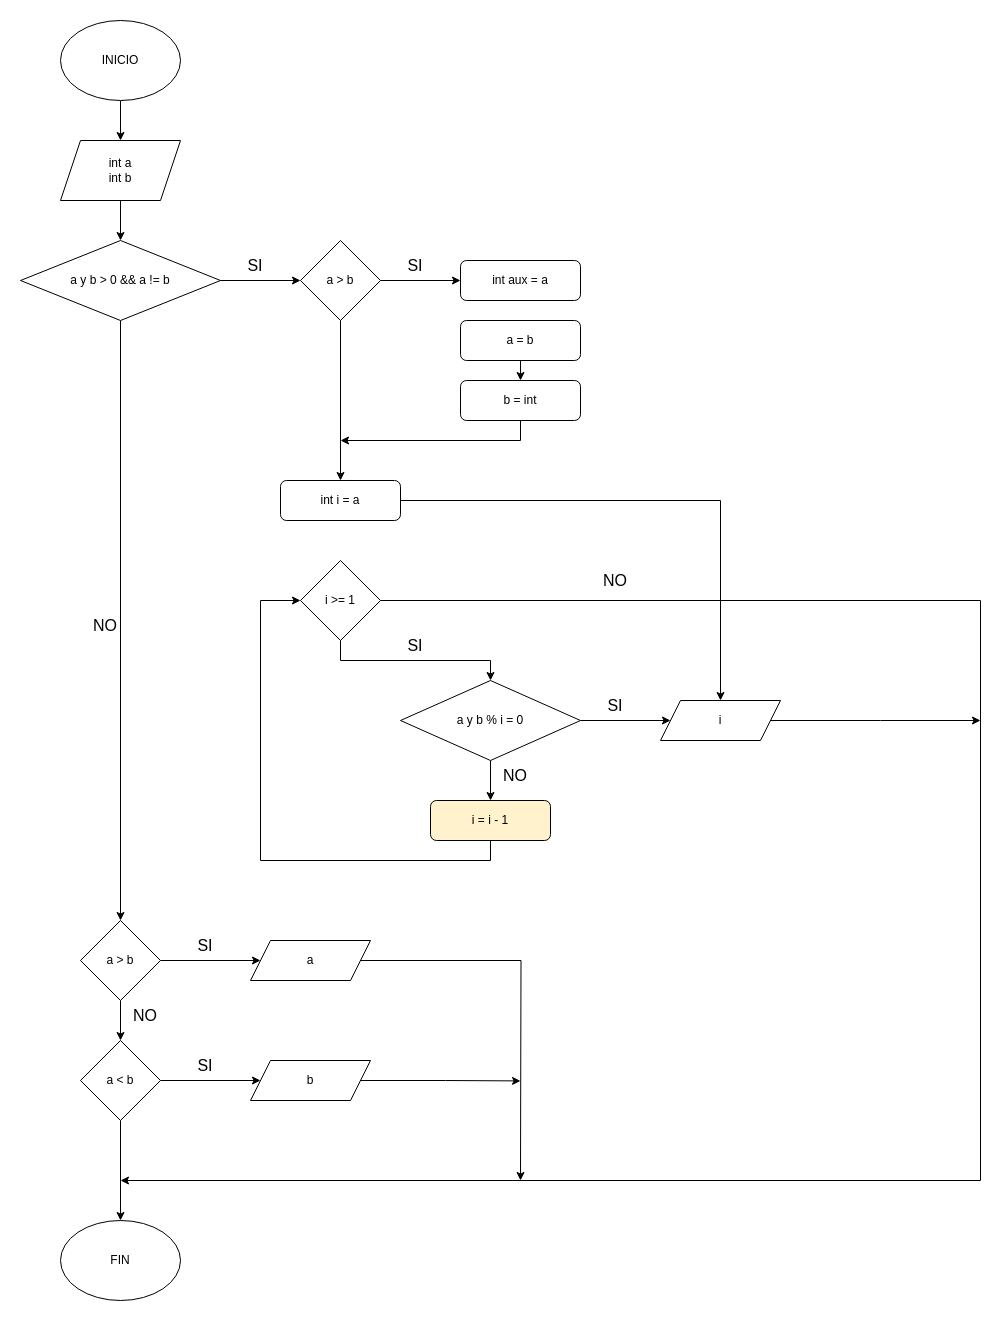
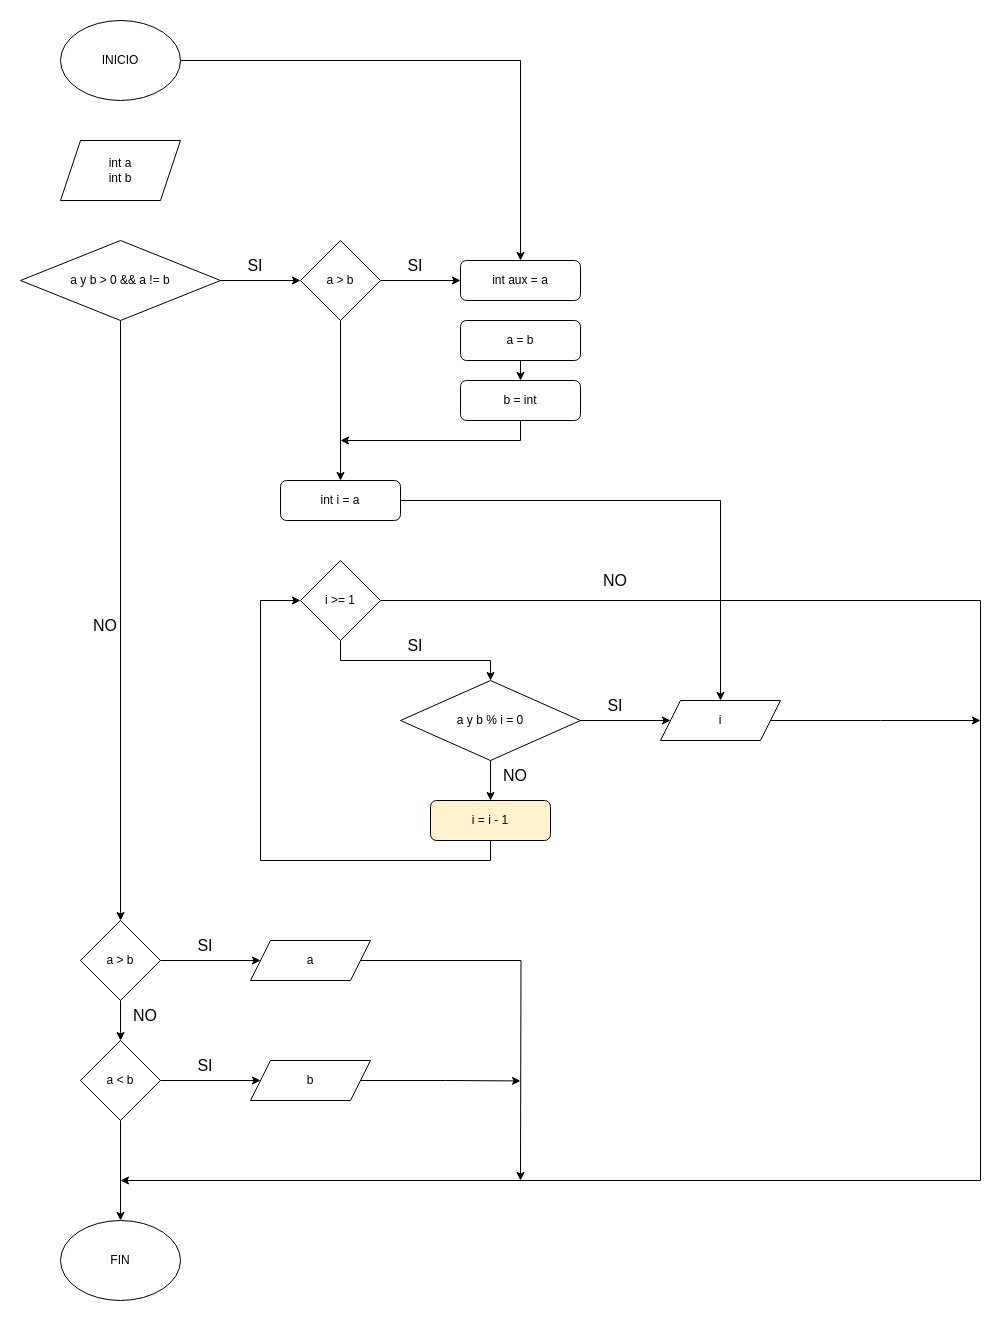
  <mxCell id="0" />
  <mxCell id="1" parent="0" />
- <mxCell id="2" value="" style="edgeStyle=orthogonalEdgeStyle;rounded=0;orthogonalLoop=1;jettySize=auto;html=1;" edge="1" parent="1" source="3" target="5"><mxGeometry relative="1" as="geometry" /></mxCell>
+ <mxCell id="2" value="" style="edgeStyle=orthogonalEdgeStyle;rounded=0;orthogonalLoop=1;jettySize=auto;html=1;" edge="1" parent="1" source="3" target="12"><mxGeometry relative="1" as="geometry" /></mxCell>
  <mxCell id="3" value="INICIO" style="ellipse;whiteSpace=wrap;html=1;" vertex="1" parent="1"><mxGeometry x="60" y="20" width="120" height="80" as="geometry" /></mxCell>
- <mxCell id="4" value="" style="edgeStyle=orthogonalEdgeStyle;rounded=0;orthogonalLoop=1;jettySize=auto;html=1;" edge="1" parent="1" source="5" target="8"><mxGeometry relative="1" as="geometry" /></mxCell>
  <mxCell id="5" value="int a&lt;div&gt;int b&lt;/div&gt;" style="shape=parallelogram;perimeter=parallelogramPerimeter;whiteSpace=wrap;html=1;fixedSize=1;" vertex="1" parent="1"><mxGeometry x="60" y="140" width="120" height="60" as="geometry" /></mxCell>
  <mxCell id="6" value="" style="edgeStyle=orthogonalEdgeStyle;rounded=0;orthogonalLoop=1;jettySize=auto;html=1;" edge="1" parent="1" source="8" target="11"><mxGeometry relative="1" as="geometry" /></mxCell>
  <mxCell id="7" style="edgeStyle=orthogonalEdgeStyle;rounded=0;orthogonalLoop=1;jettySize=auto;html=1;exitX=0.5;exitY=1;exitDx=0;exitDy=0;entryX=0.5;entryY=0;entryDx=0;entryDy=0;" edge="1" parent="1" source="8" target="24"><mxGeometry relative="1" as="geometry" /></mxCell>
  <mxCell id="8" value="a y b &amp;gt; 0 &amp;amp;&amp;amp; a != b" style="rhombus;whiteSpace=wrap;html=1;" vertex="1" parent="1"><mxGeometry x="20" y="240" width="200" height="80" as="geometry" /></mxCell>
  <mxCell id="9" value="" style="edgeStyle=orthogonalEdgeStyle;rounded=0;orthogonalLoop=1;jettySize=auto;html=1;" edge="1" parent="1" source="11" target="12"><mxGeometry relative="1" as="geometry" /></mxCell>
  <mxCell id="10" style="edgeStyle=orthogonalEdgeStyle;rounded=0;orthogonalLoop=1;jettySize=auto;html=1;exitX=0.5;exitY=1;exitDx=0;exitDy=0;" edge="1" parent="1" source="11" target="18"><mxGeometry relative="1" as="geometry" /></mxCell>
  <mxCell id="11" value="a &amp;gt; b" style="rhombus;whiteSpace=wrap;html=1;" vertex="1" parent="1"><mxGeometry x="300" y="240" width="80" height="80" as="geometry" /></mxCell>
  <mxCell id="12" value="int aux = a" style="rounded=1;whiteSpace=wrap;html=1;" vertex="1" parent="1"><mxGeometry x="460" y="260" width="120" height="40" as="geometry" /></mxCell>
  <mxCell id="13" style="edgeStyle=orthogonalEdgeStyle;rounded=0;orthogonalLoop=1;jettySize=auto;html=1;exitX=0.5;exitY=1;exitDx=0;exitDy=0;entryX=0.5;entryY=0;entryDx=0;entryDy=0;" edge="1" parent="1" source="14" target="16"><mxGeometry relative="1" as="geometry" /></mxCell>
  <mxCell id="14" value="a = b" style="rounded=1;whiteSpace=wrap;html=1;" vertex="1" parent="1"><mxGeometry x="460" y="320" width="120" height="40" as="geometry" /></mxCell>
  <mxCell id="15" style="edgeStyle=orthogonalEdgeStyle;rounded=0;orthogonalLoop=1;jettySize=auto;html=1;exitX=0.5;exitY=1;exitDx=0;exitDy=0;" edge="1" parent="1" source="16"><mxGeometry relative="1" as="geometry"><mxPoint x="340" y="440" as="targetPoint" /><Array as="points"><mxPoint x="520" y="440" /></Array></mxGeometry></mxCell>
  <mxCell id="16" value="b = int" style="rounded=1;whiteSpace=wrap;html=1;" vertex="1" parent="1"><mxGeometry x="460" y="380" width="120" height="40" as="geometry" /></mxCell>
  <mxCell id="17" value="" style="edgeStyle=orthogonalEdgeStyle;rounded=0;orthogonalLoop=1;jettySize=auto;html=1;" edge="1" parent="1" source="18" target="33"><mxGeometry relative="1" as="geometry" /></mxCell>
  <mxCell id="18" value="int i = a" style="rounded=1;whiteSpace=wrap;html=1;" vertex="1" parent="1"><mxGeometry x="280" y="480" width="120" height="40" as="geometry" /></mxCell>
  <mxCell id="19" style="edgeStyle=orthogonalEdgeStyle;rounded=0;orthogonalLoop=1;jettySize=auto;html=1;exitX=0.5;exitY=1;exitDx=0;exitDy=0;entryX=0.5;entryY=0;entryDx=0;entryDy=0;" edge="1" parent="1" source="21" target="30"><mxGeometry relative="1" as="geometry" /></mxCell>
  <mxCell id="20" style="edgeStyle=orthogonalEdgeStyle;rounded=0;orthogonalLoop=1;jettySize=auto;html=1;exitX=1;exitY=0.5;exitDx=0;exitDy=0;" edge="1" parent="1" source="21"><mxGeometry relative="1" as="geometry"><mxPoint x="120" y="1180" as="targetPoint" /><Array as="points"><mxPoint x="980" y="600" /><mxPoint x="980" y="1180" /></Array></mxGeometry></mxCell>
  <mxCell id="21" value="i &amp;gt;= 1" style="rhombus;whiteSpace=wrap;html=1;" vertex="1" parent="1"><mxGeometry x="300" y="560" width="80" height="80" as="geometry" /></mxCell>
  <mxCell id="22" style="edgeStyle=orthogonalEdgeStyle;rounded=0;orthogonalLoop=1;jettySize=auto;html=1;exitX=1;exitY=0.5;exitDx=0;exitDy=0;" edge="1" parent="1" source="24" target="39"><mxGeometry relative="1" as="geometry" /></mxCell>
  <mxCell id="23" value="" style="edgeStyle=orthogonalEdgeStyle;rounded=0;orthogonalLoop=1;jettySize=auto;html=1;" edge="1" parent="1" source="24" target="42"><mxGeometry relative="1" as="geometry" /></mxCell>
  <mxCell id="24" value="a &amp;gt; b" style="rhombus;whiteSpace=wrap;html=1;" vertex="1" parent="1"><mxGeometry x="80" y="920" width="80" height="80" as="geometry" /></mxCell>
  <mxCell id="25" value="SI" style="text;html=1;align=center;verticalAlign=middle;whiteSpace=wrap;rounded=0;fontSize=16;" vertex="1" parent="1"><mxGeometry x="240" y="250" width="30" height="30" as="geometry" /></mxCell>
  <mxCell id="26" value="SI" style="text;html=1;align=center;verticalAlign=middle;whiteSpace=wrap;rounded=0;fontSize=16;" vertex="1" parent="1"><mxGeometry x="400" y="250" width="30" height="30" as="geometry" /></mxCell>
  <mxCell id="27" value="NO" style="text;html=1;align=center;verticalAlign=middle;whiteSpace=wrap;rounded=0;fontSize=16;" vertex="1" parent="1"><mxGeometry x="90" y="610" width="30" height="30" as="geometry" /></mxCell>
  <mxCell id="28" value="" style="edgeStyle=orthogonalEdgeStyle;rounded=0;orthogonalLoop=1;jettySize=auto;html=1;" edge="1" parent="1" source="30" target="33"><mxGeometry relative="1" as="geometry" /></mxCell>
  <mxCell id="29" style="edgeStyle=orthogonalEdgeStyle;rounded=0;orthogonalLoop=1;jettySize=auto;html=1;exitX=0.5;exitY=1;exitDx=0;exitDy=0;entryX=0.5;entryY=0;entryDx=0;entryDy=0;" edge="1" parent="1" source="30" target="35"><mxGeometry relative="1" as="geometry" /></mxCell>
  <mxCell id="30" value="a y b % i = 0" style="rhombus;whiteSpace=wrap;html=1;" vertex="1" parent="1"><mxGeometry x="400" y="680" width="180" height="80" as="geometry" /></mxCell>
  <mxCell id="31" value="SI" style="text;html=1;align=center;verticalAlign=middle;whiteSpace=wrap;rounded=0;fontSize=16;" vertex="1" parent="1"><mxGeometry x="400" y="630" width="30" height="30" as="geometry" /></mxCell>
  <mxCell id="32" style="edgeStyle=orthogonalEdgeStyle;rounded=0;orthogonalLoop=1;jettySize=auto;html=1;exitX=1;exitY=0.5;exitDx=0;exitDy=0;" edge="1" parent="1" source="33"><mxGeometry relative="1" as="geometry"><mxPoint x="980" y="720" as="targetPoint" /></mxGeometry></mxCell>
  <mxCell id="33" value="i" style="shape=parallelogram;perimeter=parallelogramPerimeter;whiteSpace=wrap;html=1;fixedSize=1;" vertex="1" parent="1"><mxGeometry x="660" y="700" width="120" height="40" as="geometry" /></mxCell>
  <mxCell id="34" style="edgeStyle=orthogonalEdgeStyle;rounded=0;orthogonalLoop=1;jettySize=auto;html=1;exitX=0.5;exitY=1;exitDx=0;exitDy=0;entryX=0;entryY=0.5;entryDx=0;entryDy=0;" edge="1" parent="1" source="35" target="21"><mxGeometry relative="1" as="geometry"><Array as="points"><mxPoint x="490" y="860" /><mxPoint x="260" y="860" /><mxPoint x="260" y="600" /></Array></mxGeometry></mxCell>
  <mxCell id="35" value="i = i - 1" style="rounded=1;whiteSpace=wrap;html=1;fillColor=#fff2cc;" vertex="1" parent="1"><mxGeometry x="430" y="800" width="120" height="40" as="geometry" /></mxCell>
  <mxCell id="36" value="SI" style="text;html=1;align=center;verticalAlign=middle;whiteSpace=wrap;rounded=0;fontSize=16;" vertex="1" parent="1"><mxGeometry x="600" y="690" width="30" height="30" as="geometry" /></mxCell>
  <mxCell id="37" value="NO" style="text;html=1;align=center;verticalAlign=middle;whiteSpace=wrap;rounded=0;fontSize=16;" vertex="1" parent="1"><mxGeometry x="500" y="760" width="30" height="30" as="geometry" /></mxCell>
  <mxCell id="38" style="edgeStyle=orthogonalEdgeStyle;rounded=0;orthogonalLoop=1;jettySize=auto;html=1;exitX=1;exitY=0.5;exitDx=0;exitDy=0;" edge="1" parent="1" source="39"><mxGeometry relative="1" as="geometry"><mxPoint x="520" y="1180" as="targetPoint" /></mxGeometry></mxCell>
  <mxCell id="39" value="a" style="shape=parallelogram;perimeter=parallelogramPerimeter;whiteSpace=wrap;html=1;fixedSize=1;" vertex="1" parent="1"><mxGeometry x="250" y="940" width="120" height="40" as="geometry" /></mxCell>
  <mxCell id="40" value="" style="edgeStyle=orthogonalEdgeStyle;rounded=0;orthogonalLoop=1;jettySize=auto;html=1;" edge="1" parent="1" source="42" target="44"><mxGeometry relative="1" as="geometry" /></mxCell>
  <mxCell id="41" value="" style="edgeStyle=orthogonalEdgeStyle;rounded=0;orthogonalLoop=1;jettySize=auto;html=1;" edge="1" parent="1" source="42" target="45"><mxGeometry relative="1" as="geometry" /></mxCell>
  <mxCell id="42" value="a &amp;lt; b" style="rhombus;whiteSpace=wrap;html=1;" vertex="1" parent="1"><mxGeometry x="80" y="1040" width="80" height="80" as="geometry" /></mxCell>
  <mxCell id="43" style="edgeStyle=orthogonalEdgeStyle;rounded=0;orthogonalLoop=1;jettySize=auto;html=1;exitX=1;exitY=0.5;exitDx=0;exitDy=0;" edge="1" parent="1" source="44"><mxGeometry relative="1" as="geometry"><mxPoint x="520" y="1080.429" as="targetPoint" /></mxGeometry></mxCell>
  <mxCell id="44" value="b" style="shape=parallelogram;perimeter=parallelogramPerimeter;whiteSpace=wrap;html=1;fixedSize=1;" vertex="1" parent="1"><mxGeometry x="250" y="1060" width="120" height="40" as="geometry" /></mxCell>
  <mxCell id="45" value="FIN" style="ellipse;whiteSpace=wrap;html=1;" vertex="1" parent="1"><mxGeometry x="60" y="1220" width="120" height="80" as="geometry" /></mxCell>
  <mxCell id="46" value="NO" style="text;html=1;align=center;verticalAlign=middle;whiteSpace=wrap;rounded=0;fontSize=16;" vertex="1" parent="1"><mxGeometry x="130" y="1000" width="30" height="30" as="geometry" /></mxCell>
  <mxCell id="47" value="SI" style="text;html=1;align=center;verticalAlign=middle;whiteSpace=wrap;rounded=0;fontSize=16;" vertex="1" parent="1"><mxGeometry x="190" y="930" width="30" height="30" as="geometry" /></mxCell>
  <mxCell id="48" value="SI" style="text;html=1;align=center;verticalAlign=middle;whiteSpace=wrap;rounded=0;fontSize=16;" vertex="1" parent="1"><mxGeometry x="190" y="1050" width="30" height="30" as="geometry" /></mxCell>
  <mxCell id="49" value="NO" style="text;html=1;align=center;verticalAlign=middle;whiteSpace=wrap;rounded=0;fontSize=16;" vertex="1" parent="1"><mxGeometry x="600" y="565" width="30" height="30" as="geometry" /></mxCell>
